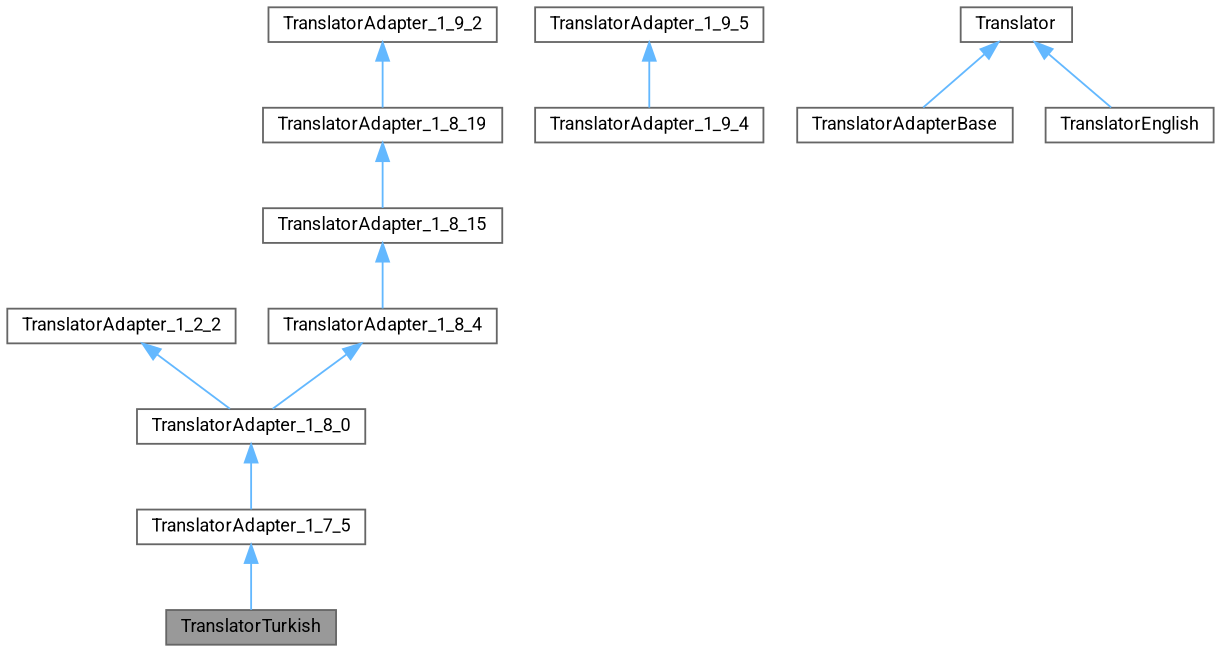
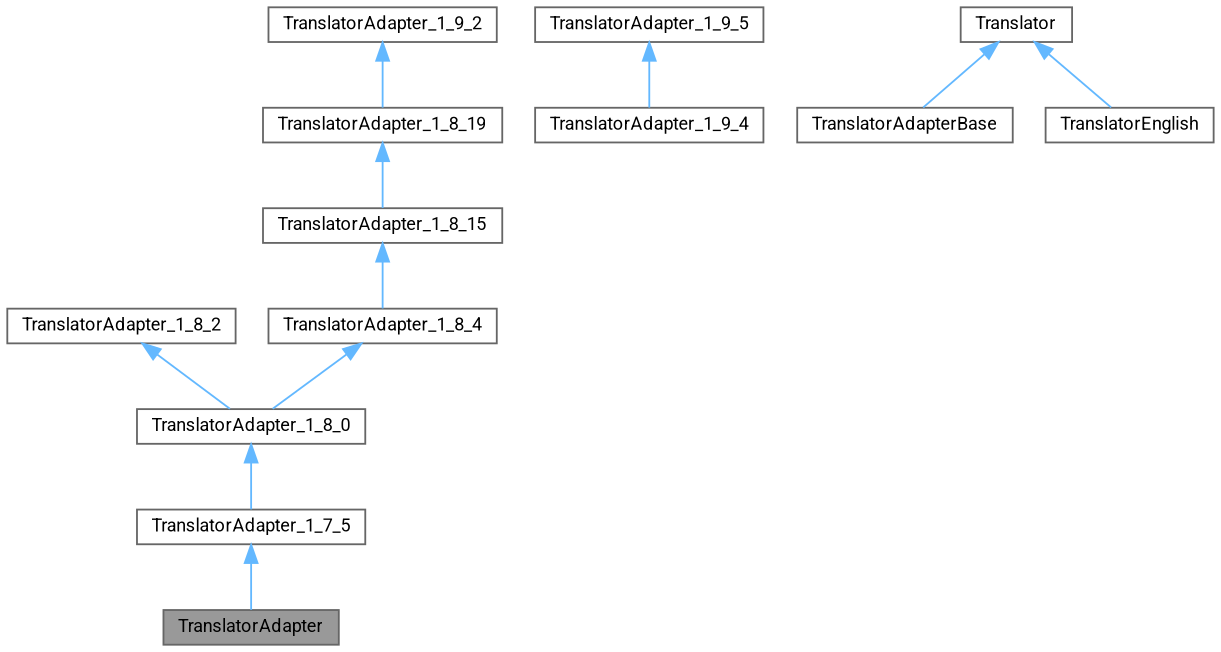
  digraph {
    fontname=Roboto
    node [color=gray40 fillcolor=white fontname=Roboto fontsize=10 shape=box style=filled]
    edge [color=steelblue1 dir=back fontname=Roboto fontsize=10 labelfontname=Helvetica labelfontsize=10 style=solid]
-   n1 [fillcolor=grey60 fontcolor=black height=0.2 label=TranslatorTurkish width=0.4]
+   n1 [fillcolor=grey60 fontcolor=black height=0.2 label=TranslatorAdapter width=0.4]
    n2 [height=0.2 label=TranslatorAdapter_1_7_5 width=0.4]
    n3 [height=0.2 label=TranslatorAdapter_1_8_0 width=0.4]
-   n4 [height=0.2 label=TranslatorAdapter_1_2_2 width=0.4]
+   n4 [height=0.2 label=TranslatorAdapter_1_8_2 width=0.4]
    n5 [height=0.2 label=TranslatorAdapter_1_8_4 width=0.4]
    n6 [height=0.2 label=TranslatorAdapter_1_8_15 width=0.4]
    n7 [height=0.2 label=TranslatorAdapter_1_8_19 width=0.4]
    n8 [height=0.2 label=TranslatorAdapter_1_9_2 width=0.4]
    n9 [height=0.2 label=TranslatorAdapter_1_9_4 width=0.4]
    n10 [height=0.2 label=TranslatorAdapter_1_9_5 width=0.4]
    n11 [height=0.2 label=TranslatorAdapterBase width=0.4]
    n12 [height=0.2 label=Translator width=0.4]
    n13 [height=0.2 label=TranslatorEnglish width=0.4]
    n2 -> n1
    n3 -> n2
    n4 -> n3
    n5 -> n3
    n6 -> n5
    n7 -> n6
    n8 -> n7
    n10 -> n9
    n12 -> n11
    n12 -> n13
  }
